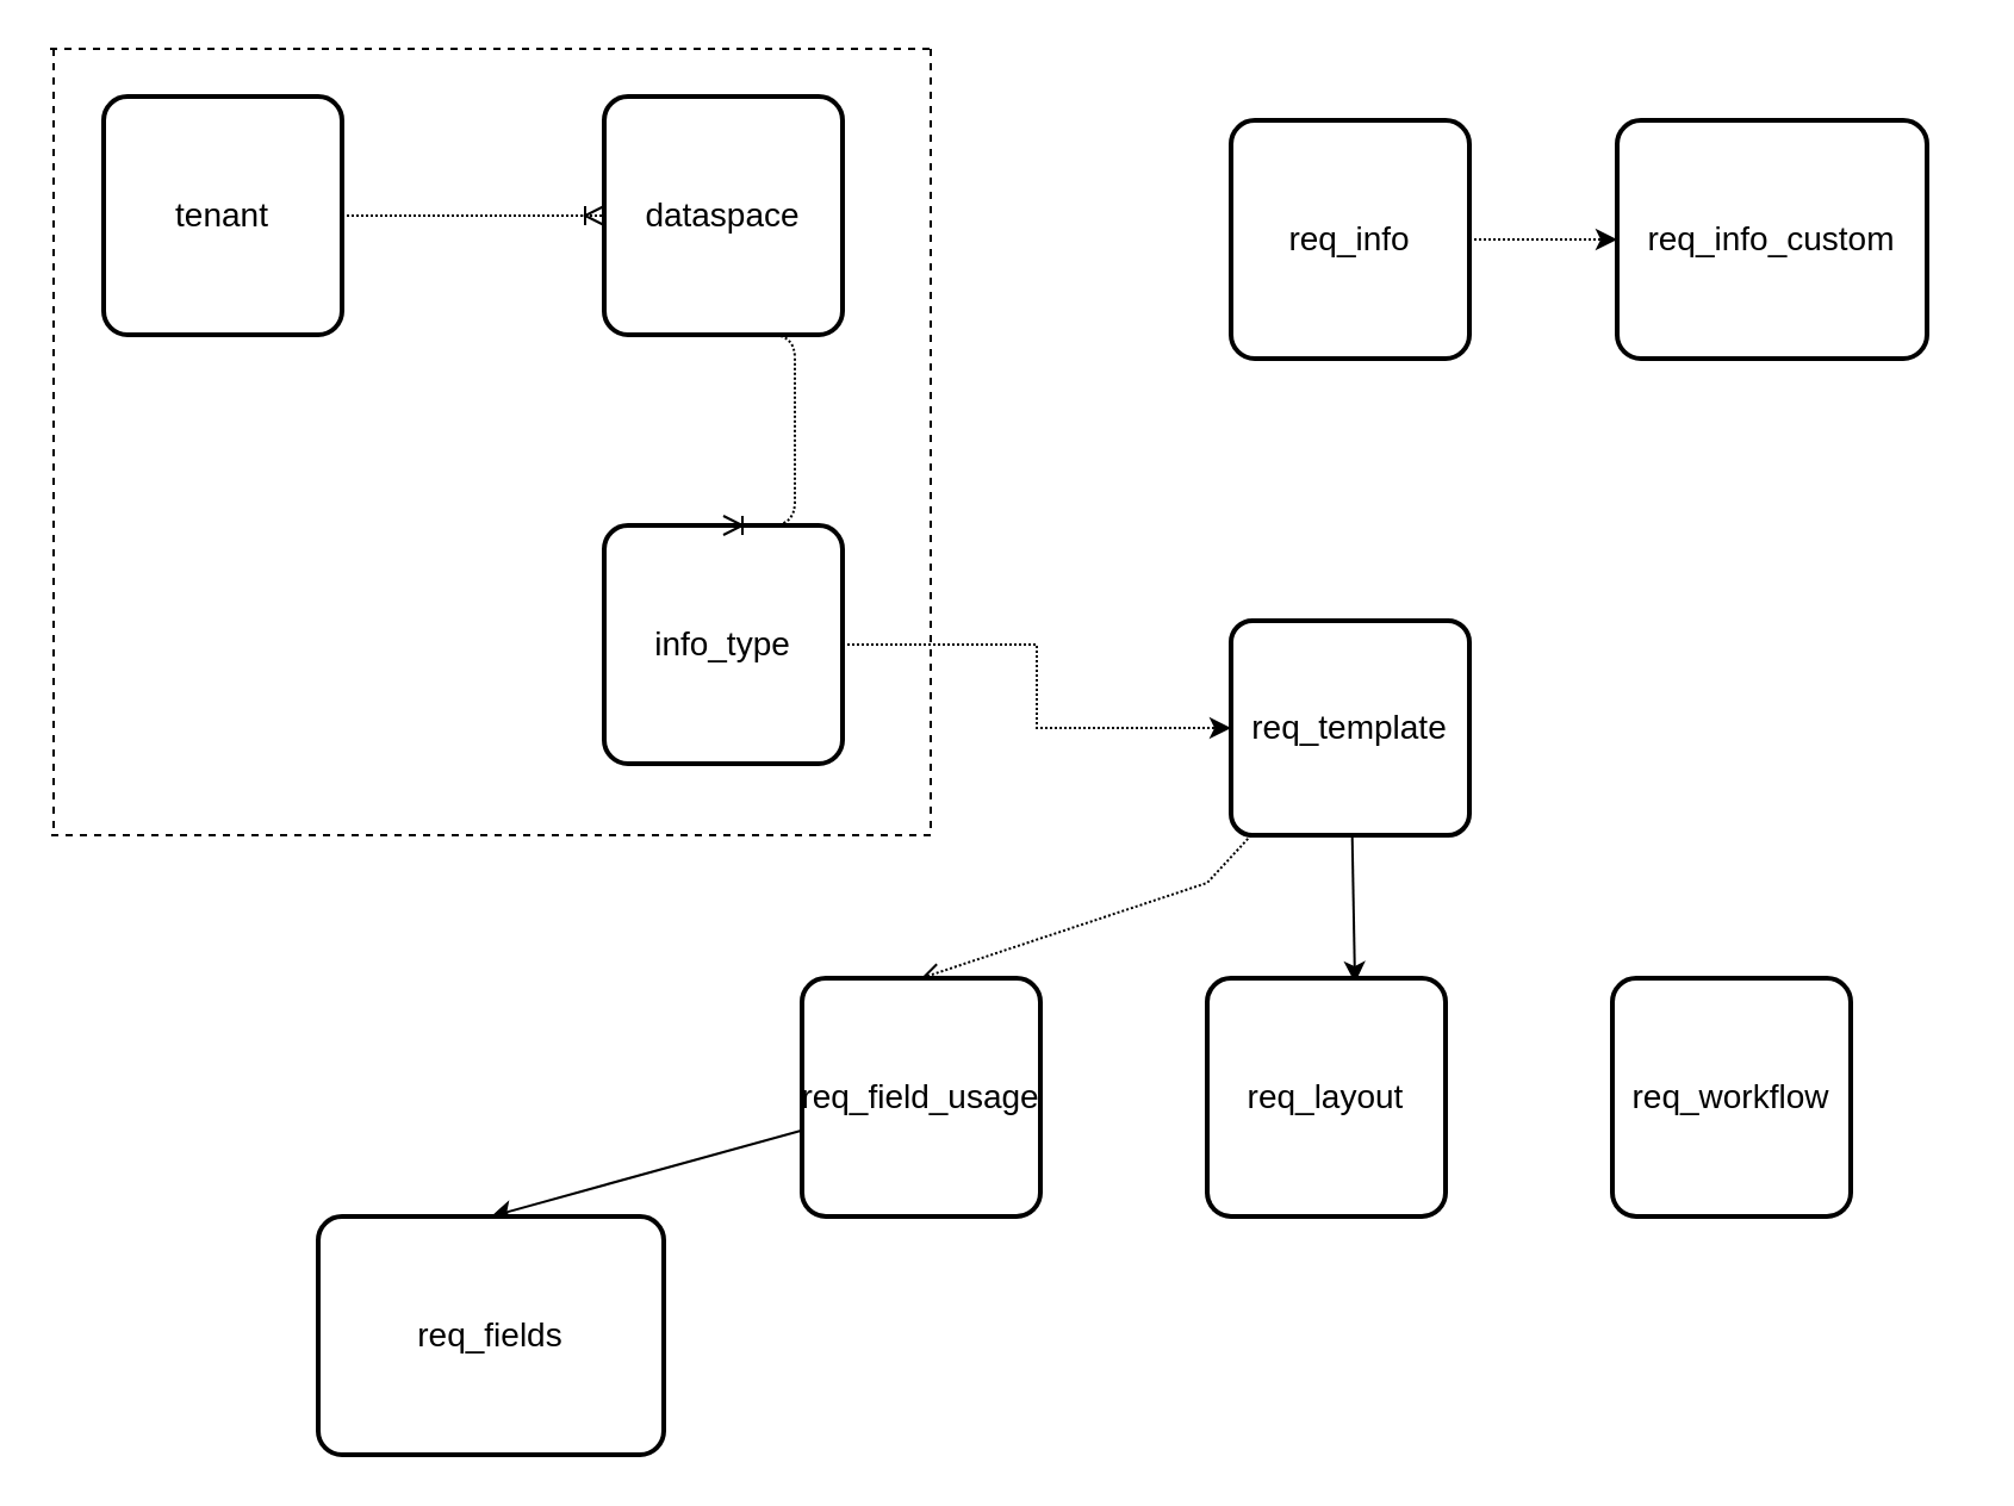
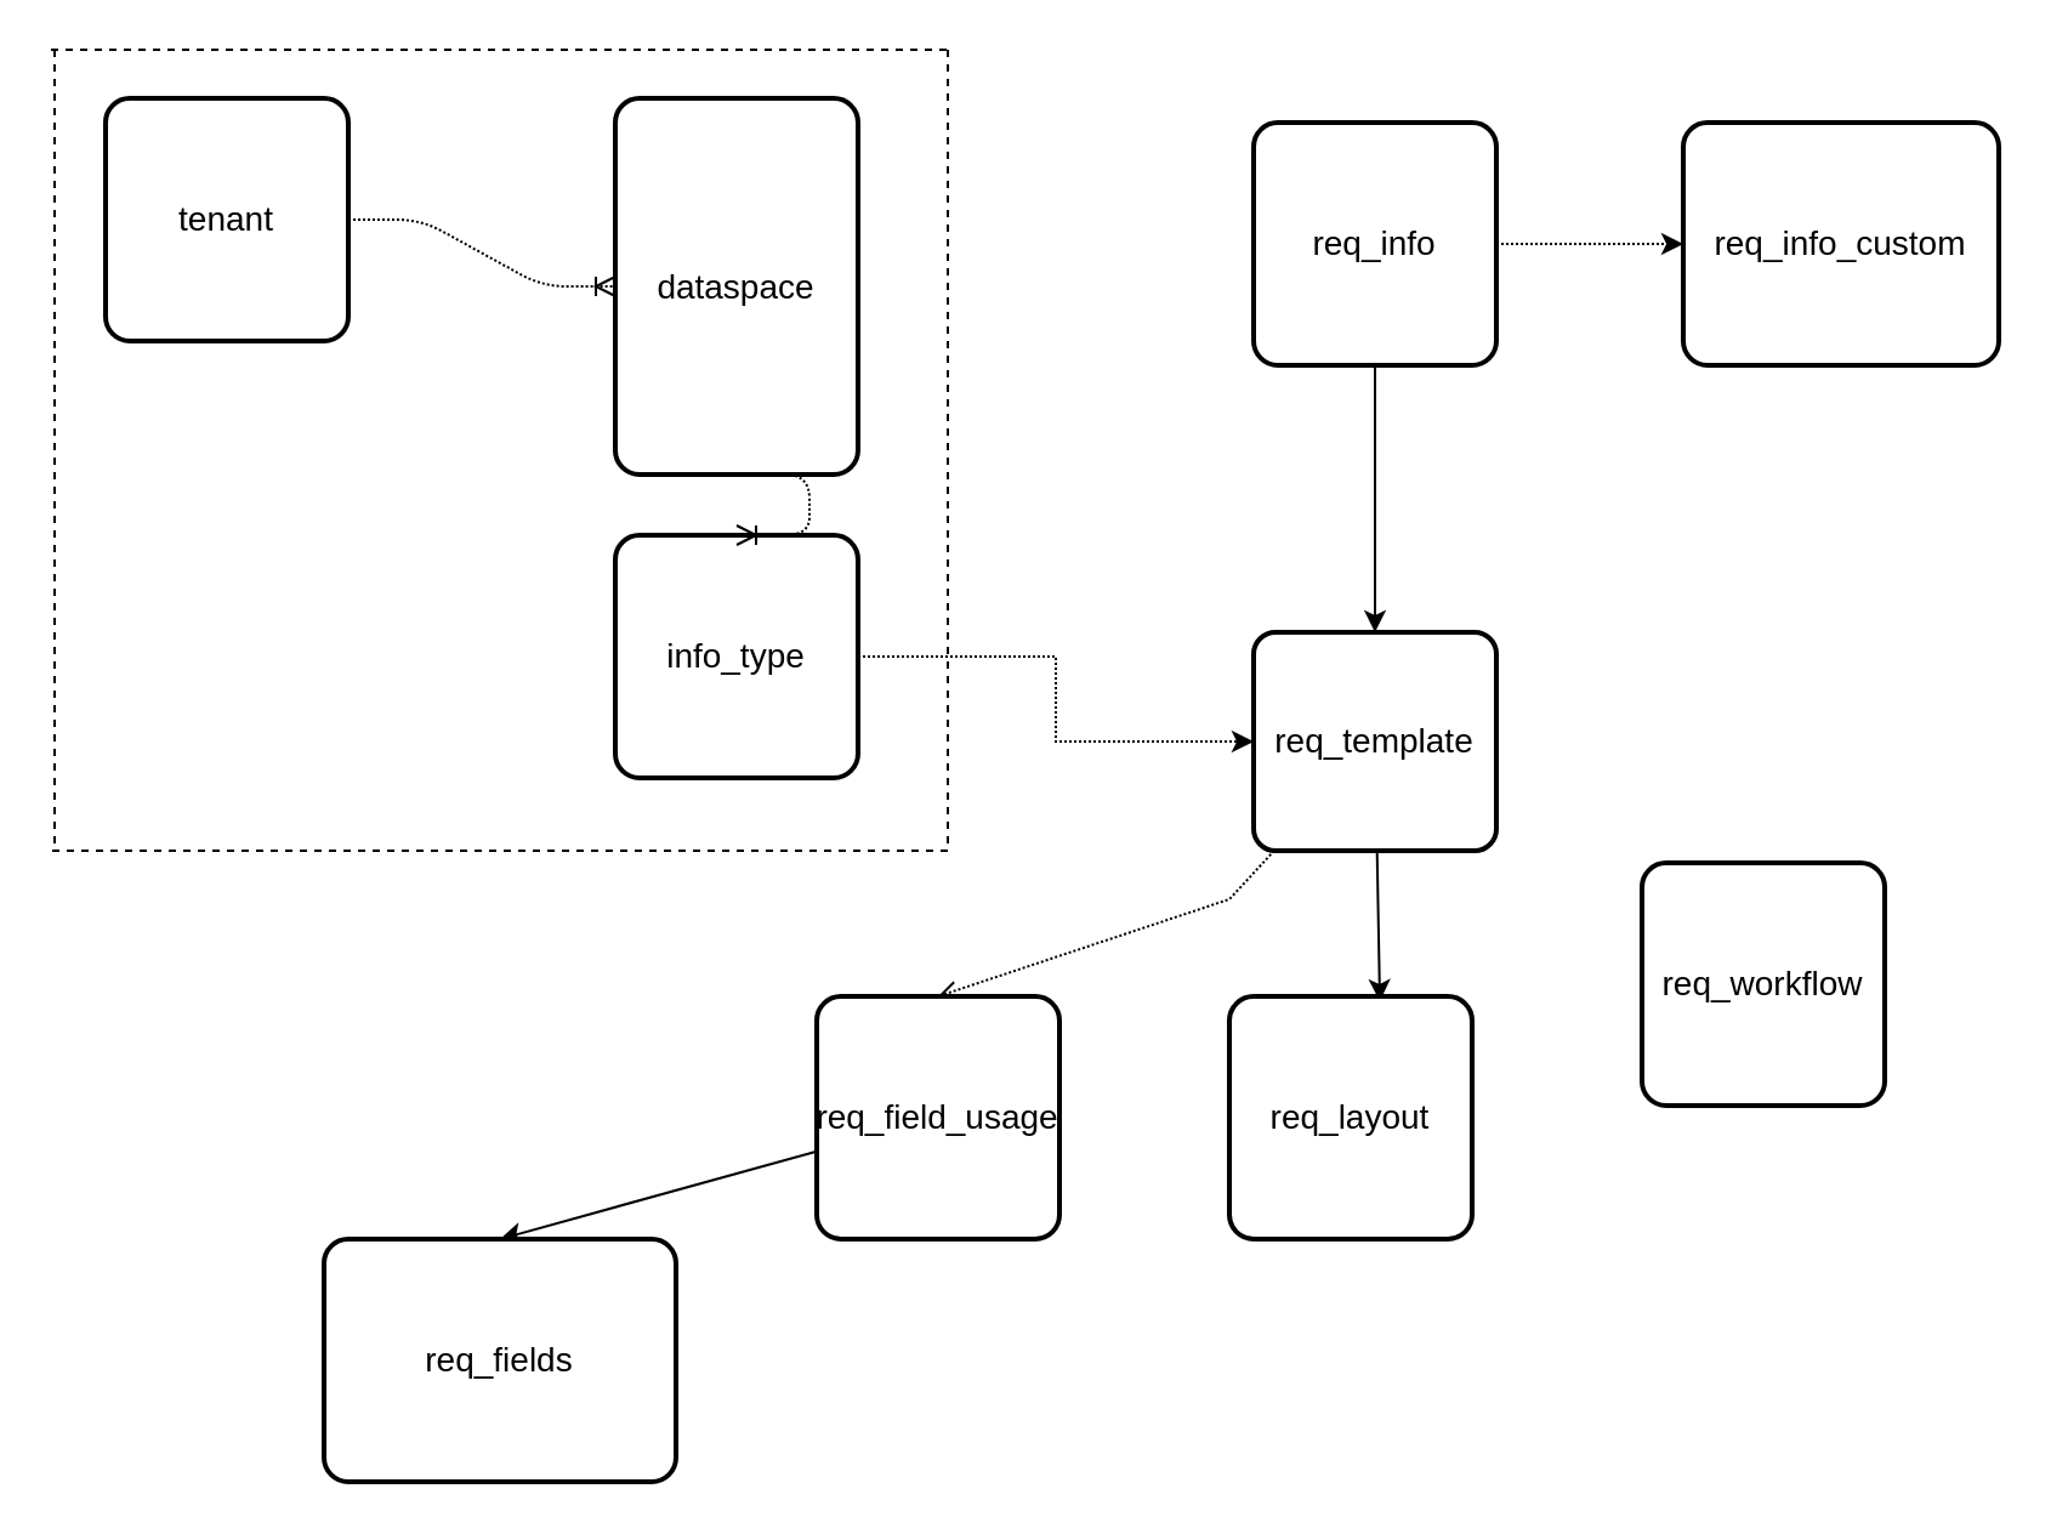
  <mxCell id="0" />
  <mxCell id="1" parent="0" />
+ <mxCell id="2" style="edgeStyle=none;rounded=0;orthogonalLoop=1;jettySize=auto;html=1;exitX=0.5;exitY=1;exitDx=0;exitDy=0;" edge="1" parent="1" source="4" target="7"><mxGeometry relative="1" as="geometry" /></mxCell>
  <mxCell id="3" style="edgeStyle=orthogonalEdgeStyle;rounded=0;orthogonalLoop=1;jettySize=auto;html=1;exitX=1;exitY=0.5;exitDx=0;exitDy=0;entryX=0;entryY=0.5;entryDx=0;entryDy=0;dashed=1;dashPattern=1 1;" edge="1" parent="1" source="4" target="12"><mxGeometry relative="1" as="geometry" /></mxCell>
  <mxCell id="4" value="req_info" style="strokeWidth=2;rounded=1;arcSize=10;whiteSpace=wrap;html=1;align=center;fontSize=14;" vertex="1" parent="1"><mxGeometry x="516" y="50" width="100" height="100" as="geometry" /></mxCell>
  <mxCell id="5" style="rounded=0;orthogonalLoop=1;jettySize=auto;html=1;entryX=0.5;entryY=0;entryDx=0;entryDy=0;dashed=1;dashPattern=1 1;endArrow=open;" edge="1" parent="1" source="7" target="9"><mxGeometry relative="1" as="geometry"><Array as="points"><mxPoint x="506" y="370" /></Array></mxGeometry></mxCell>
  <mxCell id="6" style="edgeStyle=none;rounded=0;orthogonalLoop=1;jettySize=auto;html=1;entryX=0.62;entryY=0.02;entryDx=0;entryDy=0;entryPerimeter=0;" edge="1" parent="1" source="7" target="10"><mxGeometry relative="1" as="geometry" /></mxCell>
  <mxCell id="7" value="req_template" style="strokeWidth=2;rounded=1;arcSize=10;whiteSpace=wrap;html=1;align=center;fontSize=14;" vertex="1" parent="1"><mxGeometry x="516" y="260" width="100" height="90" as="geometry" /></mxCell>
  <mxCell id="8" style="edgeStyle=none;rounded=0;orthogonalLoop=1;jettySize=auto;html=1;entryX=0.5;entryY=0;entryDx=0;entryDy=0;" edge="1" parent="1" source="9" target="13"><mxGeometry relative="1" as="geometry" /></mxCell>
  <mxCell id="9" value="req_field_usage" style="strokeWidth=2;rounded=1;arcSize=10;whiteSpace=wrap;html=1;align=center;fontSize=14;" vertex="1" parent="1"><mxGeometry x="336" y="410" width="100" height="100" as="geometry" /></mxCell>
  <mxCell id="10" value="req_layout" style="strokeWidth=2;rounded=1;arcSize=10;whiteSpace=wrap;html=1;align=center;fontSize=14;" vertex="1" parent="1"><mxGeometry x="506" y="410" width="100" height="100" as="geometry" /></mxCell>
- <mxCell id="11" value="req_workflow&lt;br&gt;" style="strokeWidth=2;rounded=1;arcSize=10;whiteSpace=wrap;html=1;align=center;fontSize=14;" vertex="1" parent="1"><mxGeometry x="676" y="410" width="100" height="100" as="geometry" /></mxCell>
- <mxCell id="12" value="req_info_custom" style="strokeWidth=2;rounded=1;arcSize=10;whiteSpace=wrap;html=1;align=center;fontSize=14;" vertex="1" parent="1"><mxGeometry x="678" y="50" width="130" height="100" as="geometry" /></mxCell>
+ <mxCell id="11" value="req_workflow&lt;br&gt;" style="strokeWidth=2;rounded=1;arcSize=10;whiteSpace=wrap;html=1;align=center;fontSize=14;" vertex="1" parent="1"><mxGeometry x="676" y="355" width="100" height="100" as="geometry" /></mxCell>
+ <mxCell id="12" value="req_info_custom" style="strokeWidth=2;rounded=1;arcSize=10;whiteSpace=wrap;html=1;align=center;fontSize=14;" vertex="1" parent="1"><mxGeometry x="693" y="50" width="130" height="100" as="geometry" /></mxCell>
  <mxCell id="13" value="req_fields" style="strokeWidth=2;rounded=1;arcSize=10;whiteSpace=wrap;html=1;align=center;fontSize=14;" vertex="1" parent="1"><mxGeometry x="133" y="510" width="145" height="100" as="geometry" /></mxCell>
- <mxCell id="14" value="dataspace" style="strokeWidth=2;rounded=1;arcSize=10;whiteSpace=wrap;html=1;align=center;fontSize=14;" vertex="1" parent="1"><mxGeometry x="253" y="40" width="100" height="100" as="geometry" /></mxCell>
+ <mxCell id="14" value="dataspace" style="strokeWidth=2;rounded=1;arcSize=10;whiteSpace=wrap;html=1;align=center;fontSize=14;" vertex="1" parent="1"><mxGeometry x="253" y="40" width="100" height="155" as="geometry" /></mxCell>
  <mxCell id="15" value="tenant" style="strokeWidth=2;rounded=1;arcSize=10;whiteSpace=wrap;html=1;align=center;fontSize=14;" vertex="1" parent="1"><mxGeometry x="43" y="40" width="100" height="100" as="geometry" /></mxCell>
  <mxCell id="16" style="edgeStyle=orthogonalEdgeStyle;rounded=0;orthogonalLoop=1;jettySize=auto;html=1;dashed=1;dashPattern=1 1;" edge="1" parent="1" source="17" target="7"><mxGeometry relative="1" as="geometry" /></mxCell>
  <mxCell id="17" value="info_type" style="strokeWidth=2;rounded=1;arcSize=10;whiteSpace=wrap;html=1;align=center;fontSize=14;" vertex="1" parent="1"><mxGeometry x="253" y="220" width="100" height="100" as="geometry" /></mxCell>
  <mxCell id="18" value="" style="edgeStyle=entityRelationEdgeStyle;fontSize=12;html=1;endArrow=ERoneToMany;dashed=1;dashPattern=1 1;exitX=1;exitY=0.5;exitDx=0;exitDy=0;" edge="1" parent="1" source="15" target="14"><mxGeometry width="100" height="100" relative="1" as="geometry"><mxPoint x="143" y="180" as="sourcePoint" /><mxPoint x="243" y="80" as="targetPoint" /></mxGeometry></mxCell>
  <mxCell id="19" value="" style="edgeStyle=entityRelationEdgeStyle;fontSize=12;html=1;endArrow=ERoneToMany;dashed=1;dashPattern=1 1;entryX=0.5;entryY=0;entryDx=0;entryDy=0;exitX=0.5;exitY=1;exitDx=0;exitDy=0;" edge="1" parent="1" source="14" target="17"><mxGeometry width="100" height="100" relative="1" as="geometry"><mxPoint x="83" y="420" as="sourcePoint" /><mxPoint x="183" y="320" as="targetPoint" /></mxGeometry></mxCell>
  <mxCell id="20" value="" style="endArrow=none;dashed=1;html=1;" edge="1" parent="1"><mxGeometry width="50" height="50" relative="1" as="geometry"><mxPoint x="21" y="350" as="sourcePoint" /><mxPoint x="391" y="350" as="targetPoint" /></mxGeometry></mxCell>
  <mxCell id="21" value="" style="endArrow=none;dashed=1;html=1;" edge="1" parent="1"><mxGeometry width="50" height="50" relative="1" as="geometry"><mxPoint x="20.5" y="20" as="sourcePoint" /><mxPoint x="390.5" y="20" as="targetPoint" /></mxGeometry></mxCell>
  <mxCell id="22" value="" style="endArrow=none;dashed=1;html=1;" edge="1" parent="1"><mxGeometry width="50" height="50" relative="1" as="geometry"><mxPoint x="390" y="20" as="sourcePoint" /><mxPoint x="390" y="350" as="targetPoint" /></mxGeometry></mxCell>
  <mxCell id="23" value="" style="endArrow=none;dashed=1;html=1;" edge="1" parent="1"><mxGeometry width="50" height="50" relative="1" as="geometry"><mxPoint x="22" y="20" as="sourcePoint" /><mxPoint x="22" y="350" as="targetPoint" /><Array as="points" /></mxGeometry></mxCell>
